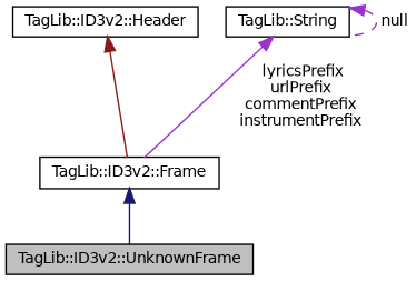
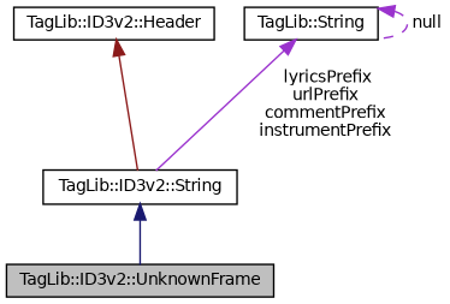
  digraph {
    node [color=black fillcolor=white fontname=Helvetica fontsize=10 shape=record style=filled]
    edge [color=darkorchid3 dir=back fontname=Helvetica fontsize=10 labelfontname=Helvetica labelfontsize=10 style=solid]
    n1 [fillcolor=grey75 fontcolor=black height=0.2 label="TagLib::ID3v2::UnknownFrame" width=0.4]
-   n2 [height=0.2 label="TagLib::ID3v2::Frame" width=0.4]
+   n2 [height=0.2 label="TagLib::ID3v2::String" width=0.4]
    n3 [height=0.2 label="TagLib::ID3v2::Header" width=0.4]
    n4 [height=0.2 label="TagLib::String" width=0.4]
    n2 -> n1 [color=midnightblue]
    n3 -> n2 [color=firebrick4]
    n4 -> n2 [label=" lyricsPrefix\nurlPrefix\ncommentPrefix\ninstrumentPrefix"]
    n4 -> n4 [label=" null" style=dashed]
  }
